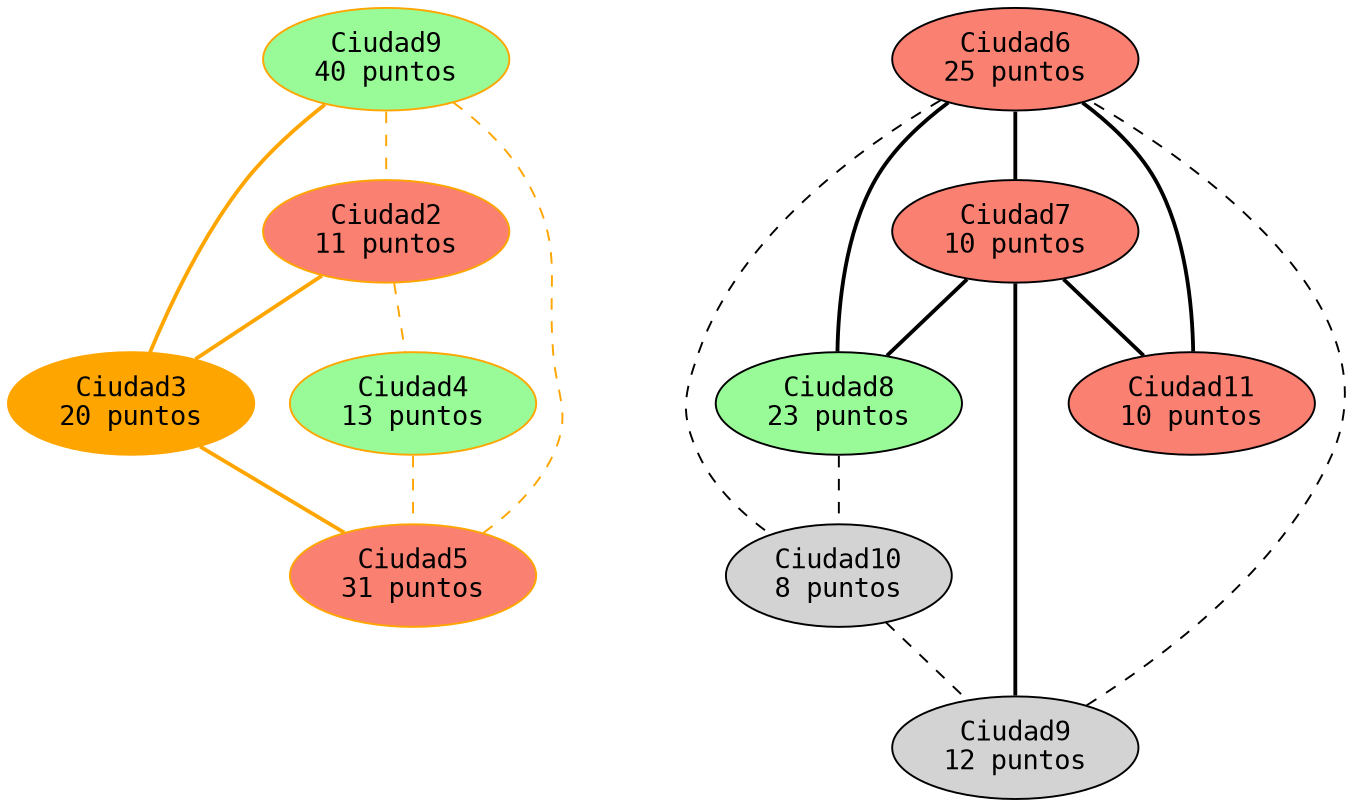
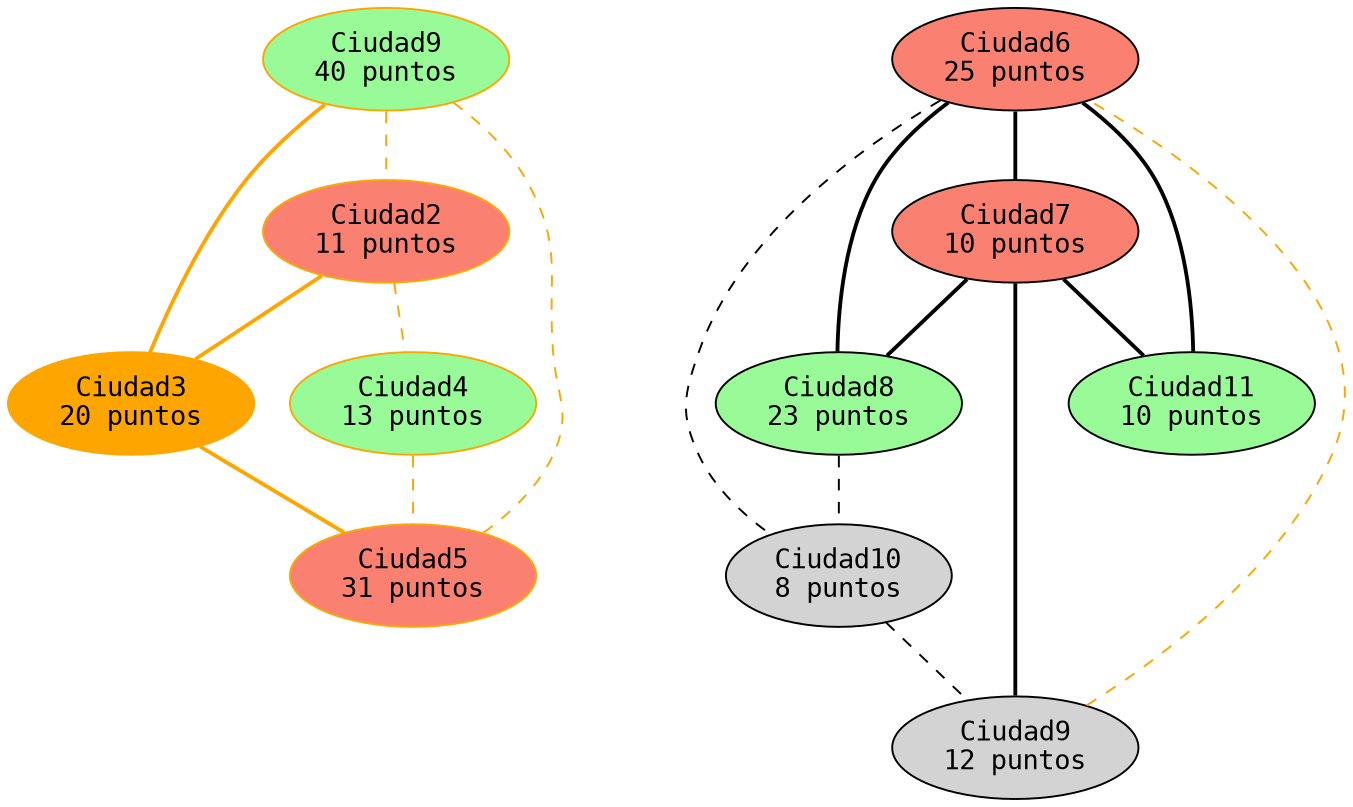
  strict graph {
    fontname="DejaVu Sans Mono"
    node [color=black fillcolor=palegreen fontname="DejaVu Sans Mono" style=filled]
    edge [color=black fontname="DejaVu Sans Mono" style=bold]
    n1 [color=orange label="Ciudad9\n40 puntos"]
    n2 [color=orange fillcolor=salmon label="Ciudad2\n11 puntos"]
    n3 [color=orange fillcolor=orange label="Ciudad3\n20 puntos"]
    n4 [color=orange label="Ciudad4\n13 puntos"]
    n5 [color=orange fillcolor=salmon label="Ciudad5\n31 puntos"]
    n6 [fillcolor=salmon label="Ciudad6\n25 puntos"]
    n7 [fillcolor=salmon label="Ciudad7\n10 puntos"]
    n8 [label="Ciudad8\n23 puntos"]
    n9 [fillcolor=lightgrey label="Ciudad10\n8 puntos"]
    n10 [fillcolor=lightgrey label="Ciudad9\n12 puntos"]
-   n11 [fillcolor=salmon label="Ciudad11\n10 puntos"]
+   n11 [label="Ciudad11\n10 puntos"]
    n1 -- n2 [color=orange style=dashed]
    n1 -- n3 [color=orange]
    n2 -- n3 [color=orange]
    n2 -- n4 [color=orange style=dashed]
    n3 -- n5 [color=orange]
    n4 -- n5 [color=orange style=dashed]
    n5 -- n1 [color=orange style=dashed]
    n6 -- n7
    n6 -- n8
    n6 -- n9 [style=dashed]
    n7 -- n8
    n7 -- n10
    n7 -- n11
    n8 -- n9 [style=dashed]
    n9 -- n10 [style=dashed]
-   n10 -- n6 [style=dashed]
+   n10 -- n6 [color=orange style=dashed]
    n11 -- n6
  }
